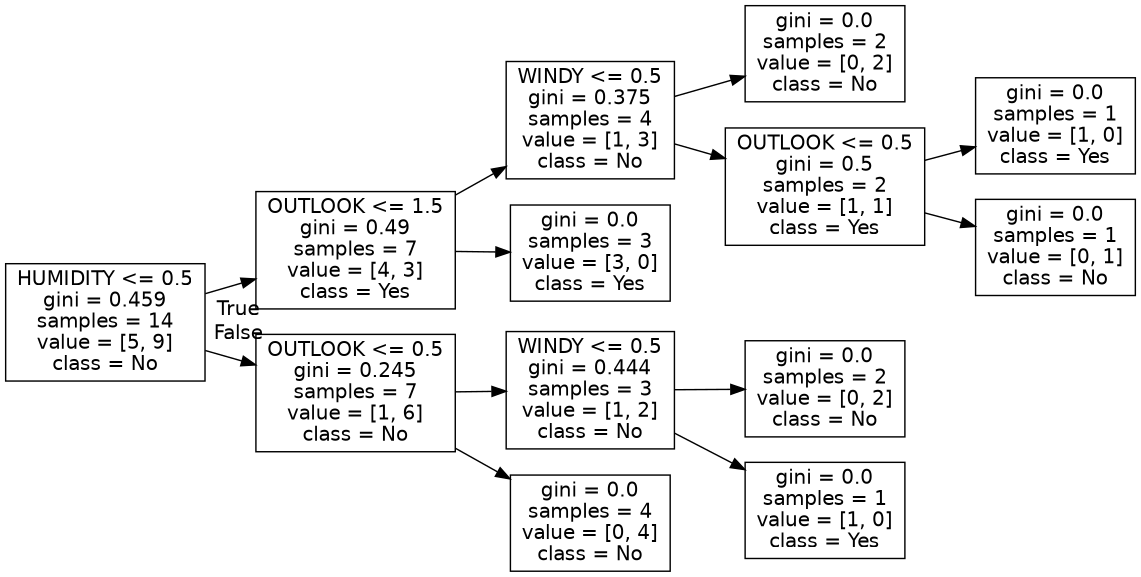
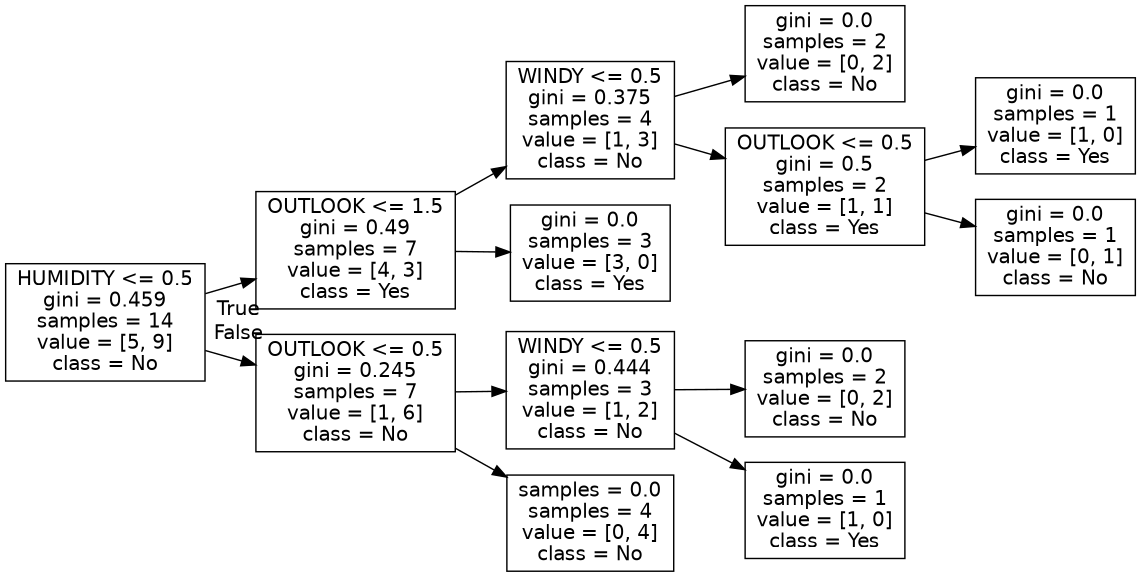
  digraph {
    rankdir=LR
    node [fontname=helvetica shape=box]
    edge [fontname=helvetica]
    n1 [label="HUMIDITY <= 0.5\ngini = 0.459\nsamples = 14\nvalue = [5, 9]\nclass = No"]
    n2 [label="OUTLOOK <= 1.5\ngini = 0.49\nsamples = 7\nvalue = [4, 3]\nclass = Yes"]
    n3 [label="OUTLOOK <= 0.5\ngini = 0.245\nsamples = 7\nvalue = [1, 6]\nclass = No"]
    n4 [label="WINDY <= 0.5\ngini = 0.375\nsamples = 4\nvalue = [1, 3]\nclass = No"]
    n5 [label="gini = 0.0\nsamples = 3\nvalue = [3, 0]\nclass = Yes"]
    n6 [label="gini = 0.0\nsamples = 2\nvalue = [0, 2]\nclass = No"]
    n7 [label="OUTLOOK <= 0.5\ngini = 0.5\nsamples = 2\nvalue = [1, 1]\nclass = Yes"]
    n8 [label="gini = 0.0\nsamples = 1\nvalue = [1, 0]\nclass = Yes"]
    n9 [label="gini = 0.0\nsamples = 1\nvalue = [0, 1]\nclass = No"]
    n10 [label="WINDY <= 0.5\ngini = 0.444\nsamples = 3\nvalue = [1, 2]\nclass = No"]
-   n11 [label="gini = 0.0\nsamples = 4\nvalue = [0, 4]\nclass = No"]
+   n11 [label="samples = 0.0\nsamples = 4\nvalue = [0, 4]\nclass = No"]
    n12 [label="gini = 0.0\nsamples = 2\nvalue = [0, 2]\nclass = No"]
    n13 [label="gini = 0.0\nsamples = 1\nvalue = [1, 0]\nclass = Yes"]
    n1 -> n2 [headlabel=True labelangle=45 labeldistance=2.5]
    n1 -> n3 [headlabel=False labelangle=-45 labeldistance=2.5]
    n2 -> n4
    n2 -> n5
    n3 -> n10
    n3 -> n11
    n4 -> n6
    n4 -> n7
    n7 -> n8
    n7 -> n9
    n10 -> n12
    n10 -> n13
  }
